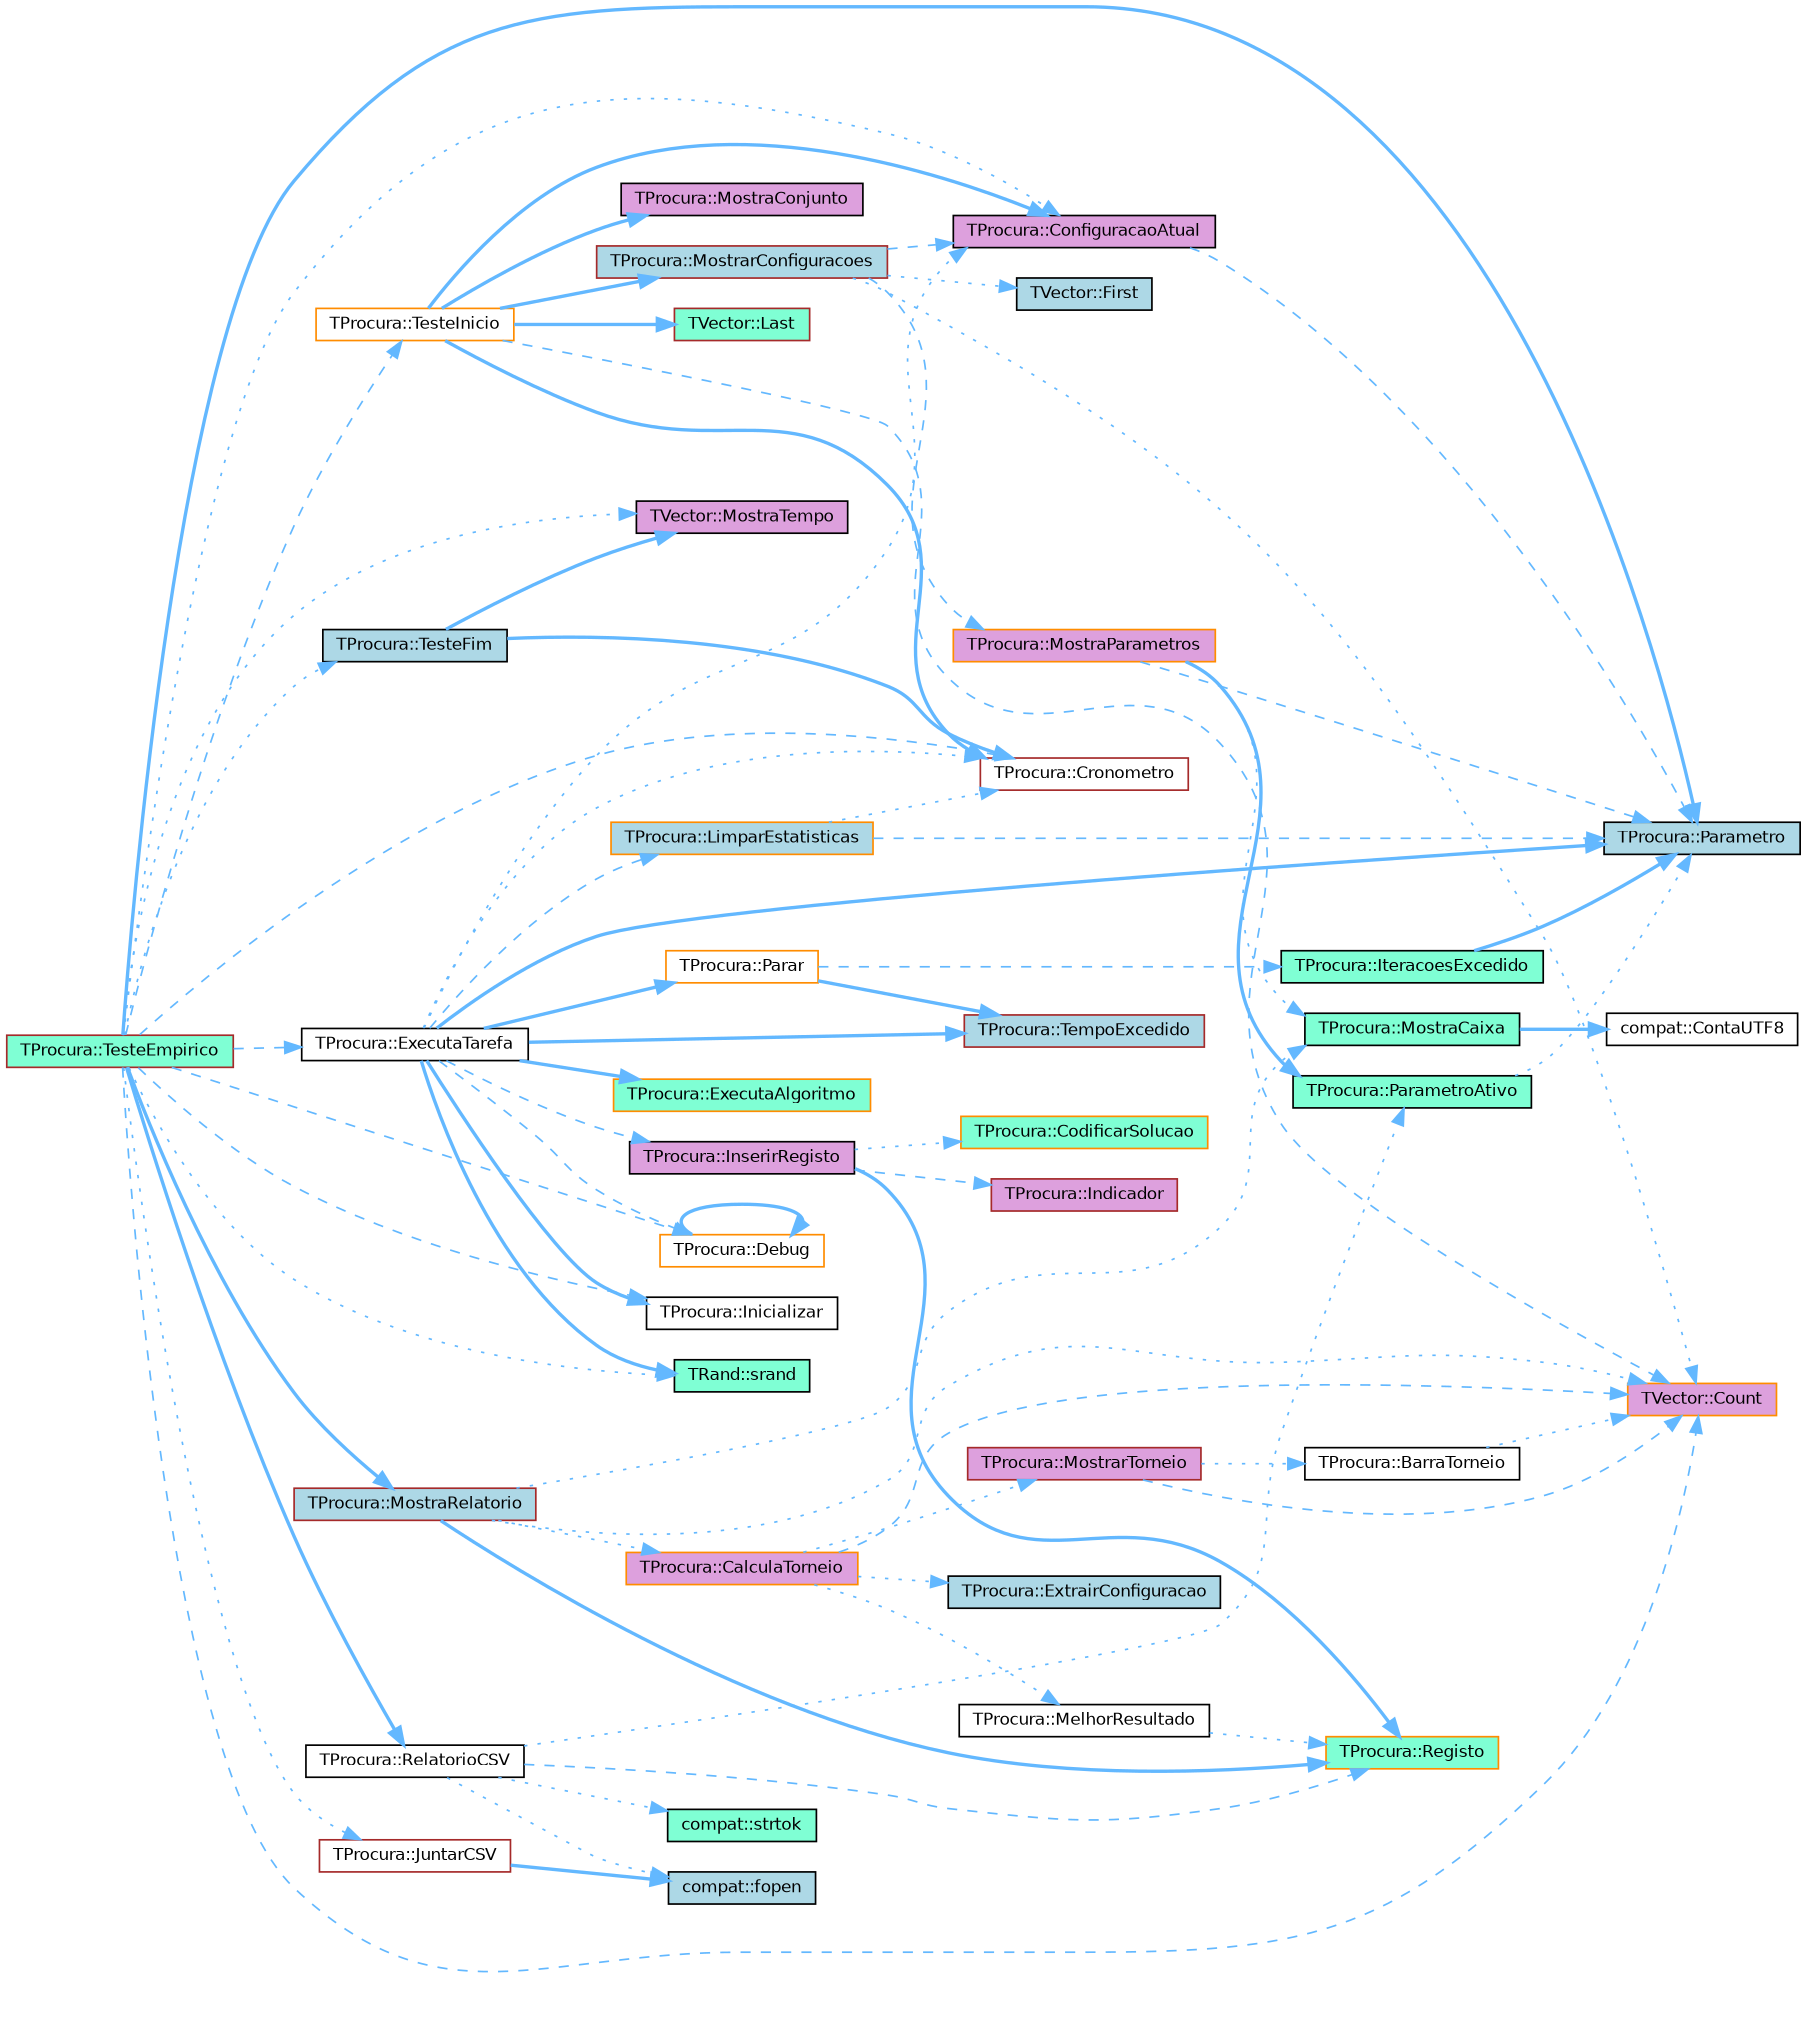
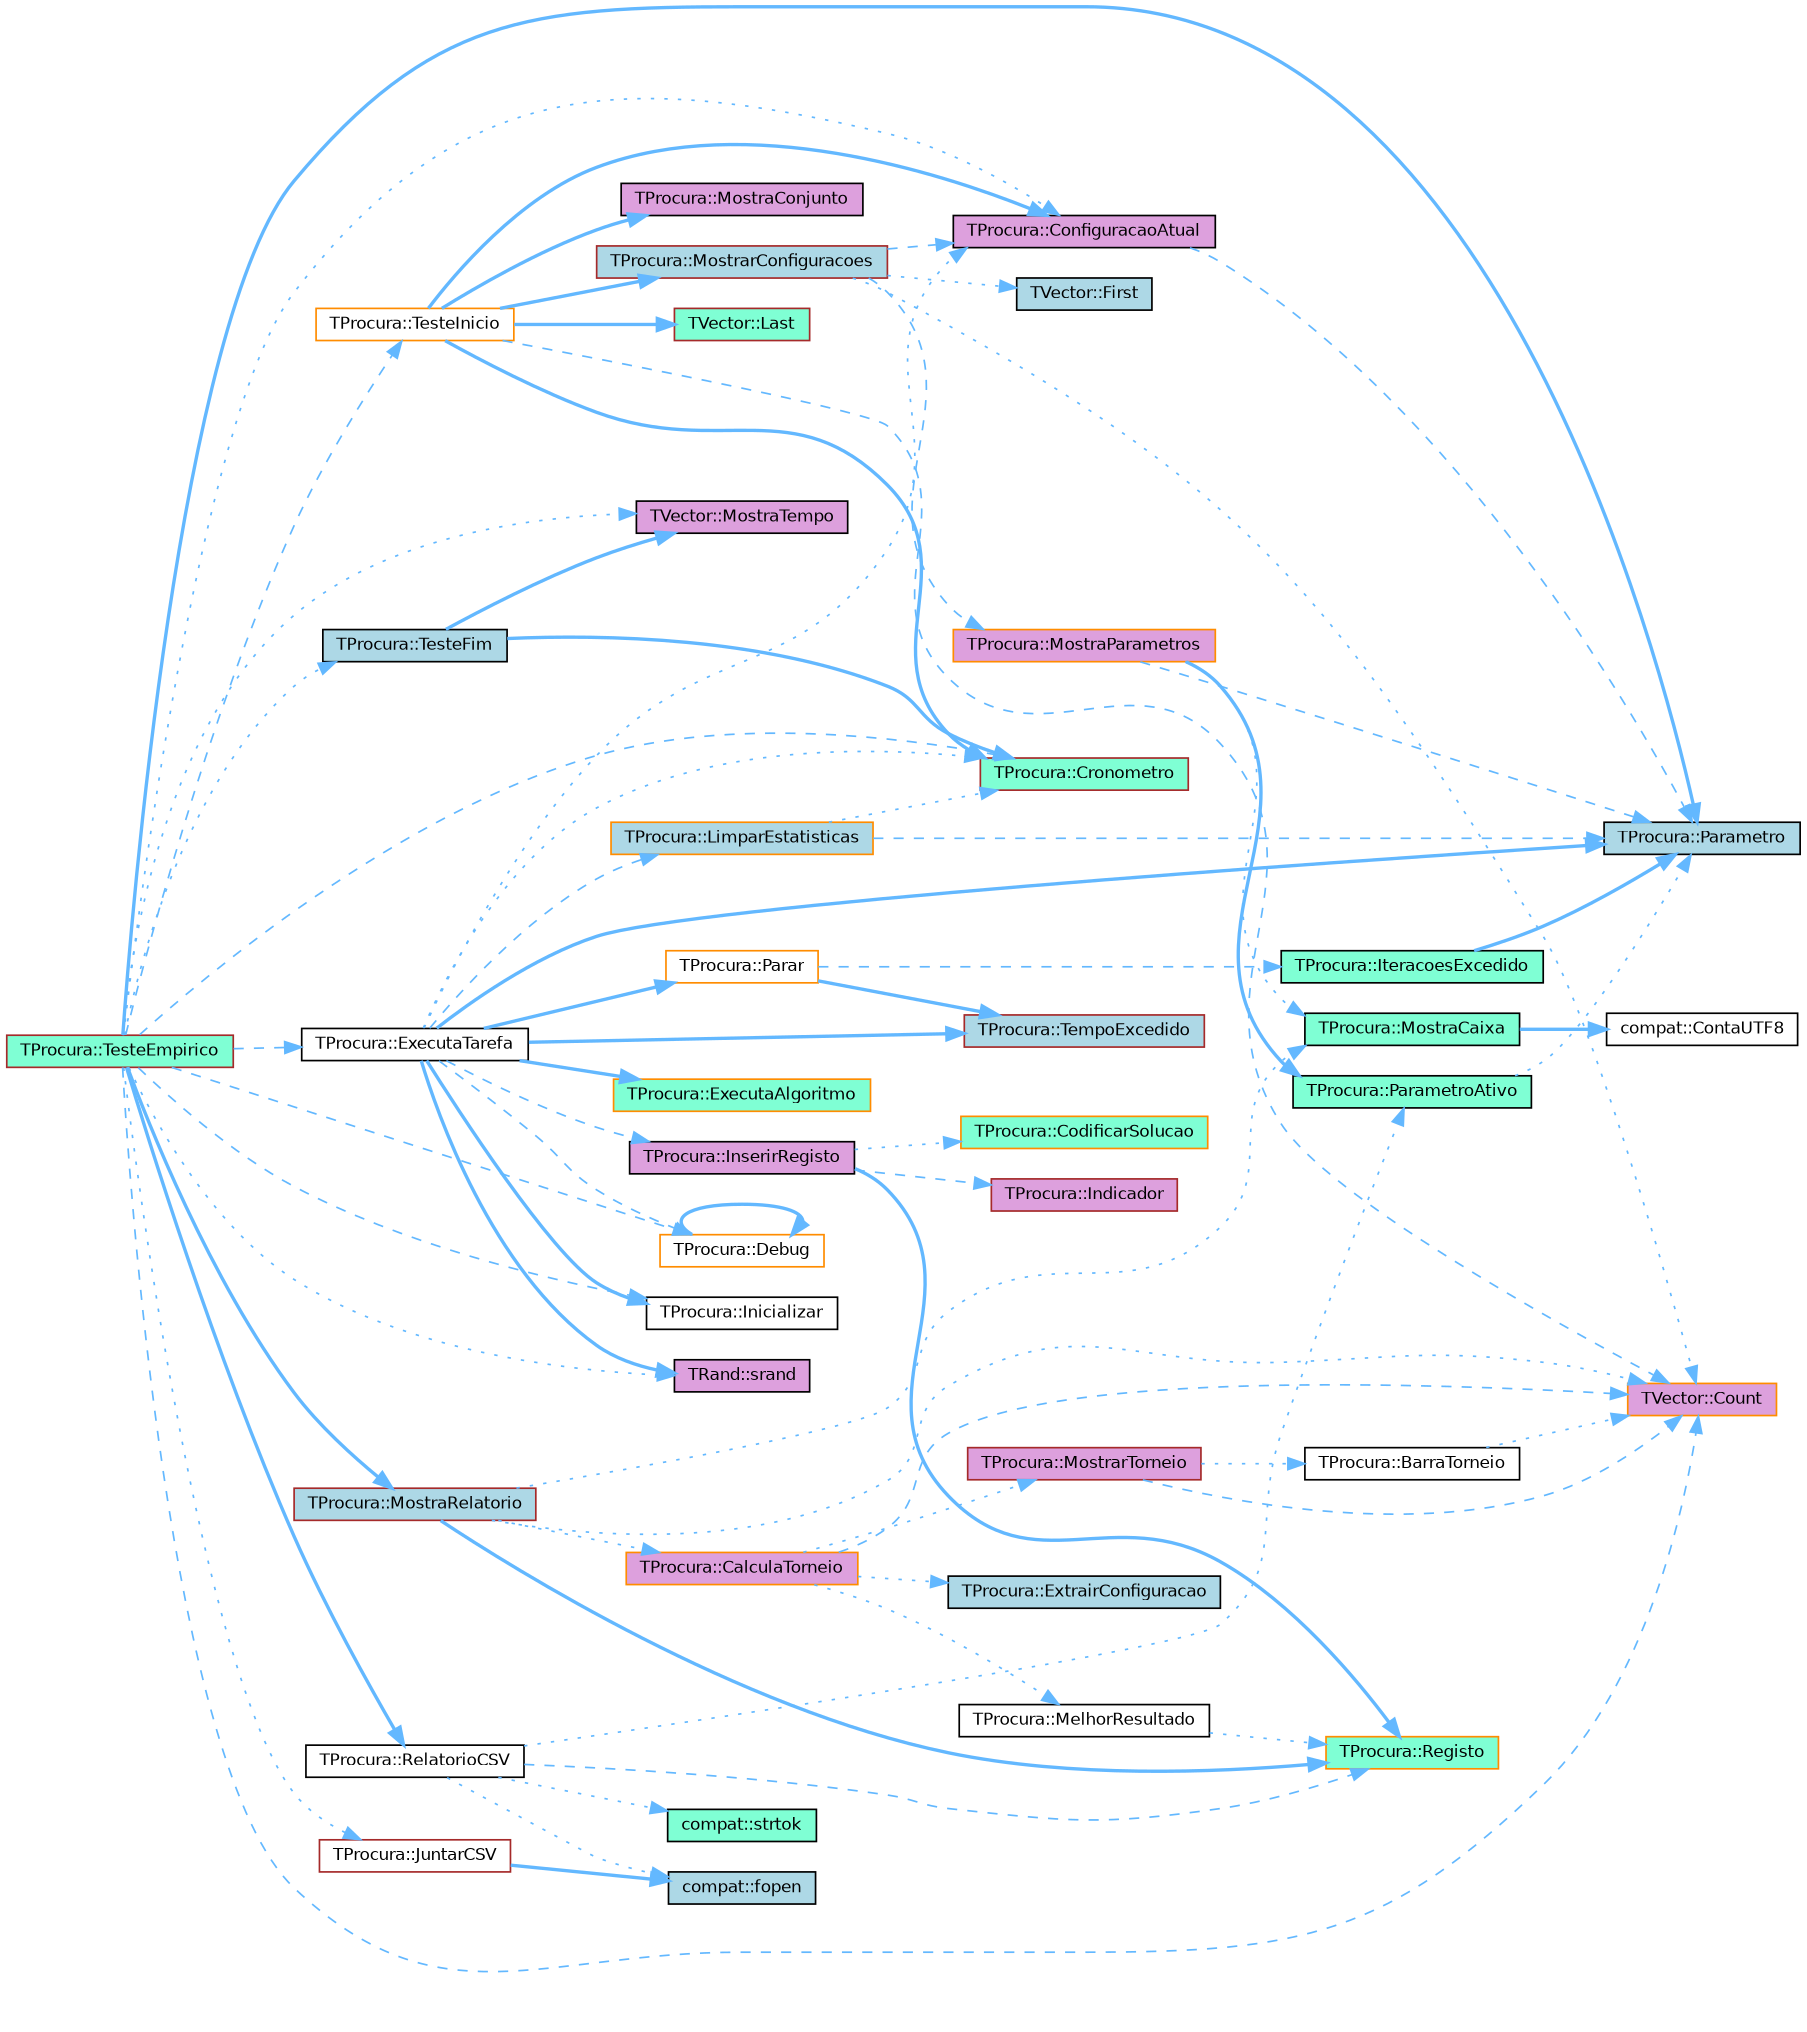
  digraph {
    rankdir=LR
    node [color=black fillcolor=white fontname=Helvetica fontsize=10 shape=box style=filled]
    edge [color=steelblue1 fontname=Helvetica fontsize=10 labelfontname=Helvetica labelfontsize=10 style=dotted]
    n1 [color=brown fillcolor=aquamarine fontcolor=black height=0.2 label="TProcura::TesteEmpirico" width=0.4]
    n2 [fillcolor=plum height=0.2 label="TProcura::ConfiguracaoAtual" width=0.4]
    n3 [fillcolor=lightblue height=0.2 label="TProcura::Parametro" width=0.4]
    n4 [color=darkorange fillcolor=plum height=0.2 label="TVector::Count" width=0.4]
-   n5 [color=brown height=0.2 label="TProcura::Cronometro" width=0.4]
+   n5 [color=brown fillcolor=aquamarine height=0.2 label="TProcura::Cronometro" width=0.4]
    n6 [color=darkorange height=0.2 label="TProcura::Debug" width=0.4]
    n7 [height=0.2 label="TProcura::ExecutaTarefa" width=0.4]
    n8 [height=0.2 label="TProcura::Inicializar" width=0.4]
-   n9 [fillcolor=aquamarine height=0.2 label="TRand::srand" width=0.4]
+   n9 [fillcolor=plum height=0.2 label="TRand::srand" width=0.4]
    n10 [color=brown height=0.2 label="TProcura::JuntarCSV" width=0.4]
    n11 [color=brown fillcolor=lightblue height=0.2 label="TProcura::MostraRelatorio" width=0.4]
    n12 [fillcolor=plum height=0.2 label="TVector::MostraTempo" width=0.4]
    n13 [height=0.2 label="TProcura::RelatorioCSV" width=0.4]
    n14 [fillcolor=lightblue height=0.2 label="TProcura::TesteFim" width=0.4]
    n15 [color=darkorange height=0.2 label="TProcura::TesteInicio" width=0.4]
    n16 [color=darkorange fillcolor=aquamarine height=0.2 label="TProcura::ExecutaAlgoritmo" width=0.4]
    n17 [fillcolor=plum height=0.2 label="TProcura::InserirRegisto" width=0.4]
    n18 [color=darkorange fillcolor=lightblue height=0.2 label="TProcura::LimparEstatisticas" width=0.4]
    n19 [color=darkorange height=0.2 label="TProcura::Parar" width=0.4]
    n20 [color=brown fillcolor=lightblue height=0.2 label="TProcura::TempoExcedido" width=0.4]
    n21 [fillcolor=lightblue height=0.2 label="compat::fopen" width=0.4]
    n22 [color=darkorange fillcolor=aquamarine height=0.2 label="TProcura::Registo" width=0.4]
    n23 [color=darkorange fillcolor=plum height=0.2 label="TProcura::CalculaTorneio" width=0.4]
    n24 [fillcolor=aquamarine height=0.2 label="TProcura::MostraCaixa" width=0.4]
    n25 [fillcolor=aquamarine height=0.2 label="TProcura::ParametroAtivo" width=0.4]
    n26 [fillcolor=aquamarine height=0.2 label="compat::strtok" width=0.4]
    n27 [color=brown fillcolor=aquamarine height=0.2 label="TVector::Last" width=0.4]
    n28 [fillcolor=plum height=0.2 label="TProcura::MostraConjunto" width=0.4]
    n29 [color=brown fillcolor=lightblue height=0.2 label="TProcura::MostrarConfiguracoes" width=0.4]
    n30 [color=darkorange fillcolor=aquamarine height=0.2 label="TProcura::CodificarSolucao" width=0.4]
    n31 [color=brown fillcolor=plum height=0.2 label="TProcura::Indicador" width=0.4]
    n32 [fillcolor=aquamarine height=0.2 label="TProcura::IteracoesExcedido" width=0.4]
    n33 [fillcolor=lightblue height=0.2 label="TProcura::ExtrairConfiguracao" width=0.4]
    n34 [height=0.2 label="TProcura::MelhorResultado" width=0.4]
    n35 [color=brown fillcolor=plum height=0.2 label="TProcura::MostrarTorneio" width=0.4]
    n36 [height=0.2 label="compat::ContaUTF8" width=0.4]
    n37 [height=0.2 label="TProcura::BarraTorneio" width=0.4]
    n38 [fillcolor=lightblue height=0.2 label="TVector::First" width=0.4]
    n39 [color=darkorange fillcolor=plum height=0.2 label="TProcura::MostraParametros" width=0.4]
    n1 -> n2
    n1 -> n3 [style=bold]
    n1 -> n4 [style=dashed]
    n1 -> n5 [style=dashed]
    n1 -> n6 [style=dashed]
    n1 -> n7 [style=dashed]
    n1 -> n8 [style=dashed]
    n1 -> n9
    n1 -> n10
    n1 -> n11 [style=bold]
    n1 -> n12
    n1 -> n13 [style=bold]
    n1 -> n14
    n1 -> n15 [style=dashed]
    n2 -> n3 [style=dashed]
    n6 -> n6 [style=bold]
    n7 -> n2
    n7 -> n3 [style=bold]
    n7 -> n5
    n7 -> n6 [style=dashed]
    n7 -> n8 [style=bold]
    n7 -> n9 [style=bold]
    n7 -> n16 [style=bold]
    n7 -> n17 [style=dashed]
    n7 -> n18 [style=dashed]
    n7 -> n19 [style=bold]
    n7 -> n20 [style=bold]
    n10 -> n21 [style=bold]
    n11 -> n4
    n11 -> n22 [style=bold]
    n11 -> n23
    n11 -> n24
    n13 -> n21
    n13 -> n22 [style=dashed]
    n13 -> n25
    n13 -> n26
    n14 -> n5 [style=bold]
    n14 -> n12 [style=bold]
    n15 -> n2 [style=bold]
    n15 -> n4 [style=dashed]
    n15 -> n5 [style=bold]
    n15 -> n27 [style=bold]
    n15 -> n28 [style=bold]
    n15 -> n29 [style=bold]
    n17 -> n22 [style=bold]
    n17 -> n30
    n17 -> n31 [style=dashed]
    n18 -> n3 [style=dashed]
    n18 -> n5
    n19 -> n20 [style=bold]
    n19 -> n32 [style=dashed]
    n23 -> n4 [style=dashed]
    n23 -> n33
    n23 -> n34
    n23 -> n35
    n24 -> n36 [style=bold]
    n25 -> n3
    n29 -> n2 [style=dashed]
    n29 -> n4
    n29 -> n38
    n29 -> n39 [style=dashed]
    n32 -> n3 [style=bold]
    n34 -> n22
    n35 -> n4 [style=dashed]
    n35 -> n37
    n37 -> n4
    n39 -> n3 [style=dashed]
    n39 -> n24
    n39 -> n25 [style=bold]
  }
